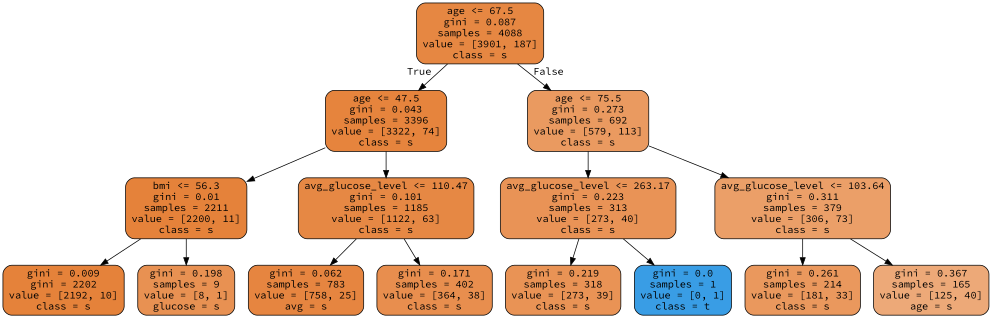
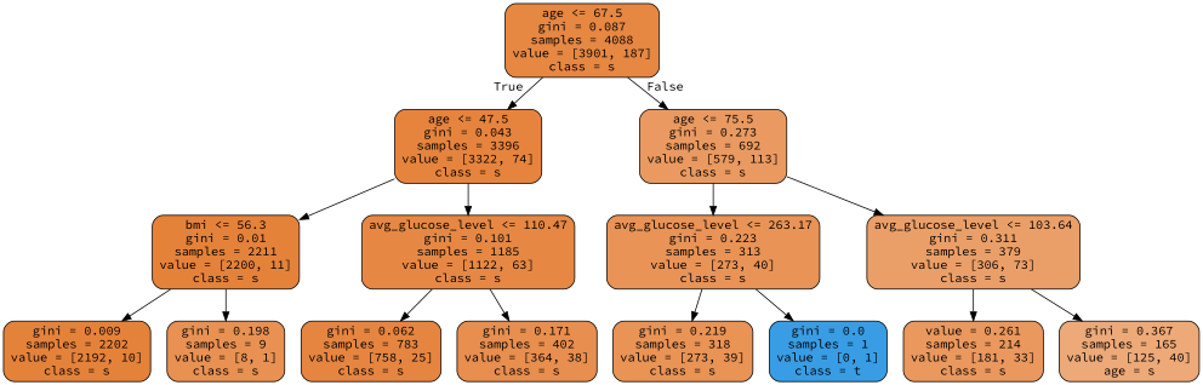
  digraph {
    fontname="Source Code Pro"
    node [color=black fillcolor="#e5823a" fontname="Source Code Pro" shape=box style="filled, rounded"]
    edge [fontname="Source Code Pro"]
    n1 [fillcolor="#e68742" label="age <= 67.5\ngini = 0.087\nsamples = 4088\nvalue = [3901, 187]\nclass = s"]
    n2 [fillcolor="#e6843d" label="age <= 47.5\ngini = 0.043\nsamples = 3396\nvalue = [3322, 74]\nclass = s"]
    n3 [fillcolor="#ea9a60" label="age <= 75.5\ngini = 0.273\nsamples = 692\nvalue = [579, 113]\nclass = s"]
    n4 [label="bmi <= 56.3\ngini = 0.01\nsamples = 2211\nvalue = [2200, 11]\nclass = s"]
    n5 [fillcolor="#e68844" label="avg_glucose_level <= 110.47\ngini = 0.101\nsamples = 1185\nvalue = [1122, 63]\nclass = s"]
    n6 [fillcolor="#e99356" label="avg_glucose_level <= 263.17\ngini = 0.223\nsamples = 313\nvalue = [273, 40]\nclass = s"]
    n7 [fillcolor="#eb9f68" label="avg_glucose_level <= 103.64\ngini = 0.311\nsamples = 379\nvalue = [306, 73]\nclass = s"]
-   n8 [label="gini = 0.009\ngini = 2202\nvalue = [2192, 10]\nclass = s"]
-   n9 [fillcolor="#e89152" label="gini = 0.198\nsamples = 9\nvalue = [8, 1]\nglucose = s"]
-   n10 [fillcolor="#e68540" label="gini = 0.062\nsamples = 783\nvalue = [758, 25]\navg = s"]
+   n8 [label="gini = 0.009\nsamples = 2202\nvalue = [2192, 10]\nclass = s"]
+   n9 [fillcolor="#e89152" label="gini = 0.198\nsamples = 9\nvalue = [8, 1]\nclass = s"]
+   n10 [fillcolor="#e68540" label="gini = 0.062\nsamples = 783\nvalue = [758, 25]\nclass = s"]
    n11 [fillcolor="#e88e4e" label="gini = 0.171\nsamples = 402\nvalue = [364, 38]\nclass = s"]
    n12 [fillcolor="#e99355" label="gini = 0.219\nsamples = 318\nvalue = [273, 39]\nclass = s"]
    n13 [fillcolor="#399de5" label="gini = 0.0\nsamples = 1\nvalue = [0, 1]\nclass = t"]
-   n14 [fillcolor="#ea985d" label="gini = 0.261\nsamples = 214\nvalue = [181, 33]\nclass = s"]
+   n14 [fillcolor="#ea985d" label="value = 0.261\nsamples = 214\nvalue = [181, 33]\nclass = s"]
    n15 [fillcolor="#eda978" label="gini = 0.367\nsamples = 165\nvalue = [125, 40]\nage = s"]
    n1 -> n2 [headlabel=True labelangle=45 labeldistance=2.5]
    n1 -> n3 [headlabel=False labelangle=-45 labeldistance=2.5]
    n2 -> n4
    n2 -> n5
    n3 -> n6
    n3 -> n7
    n4 -> n8
    n4 -> n9
    n5 -> n10
    n5 -> n11
    n6 -> n12
    n6 -> n13
    n7 -> n14
    n7 -> n15
  }
